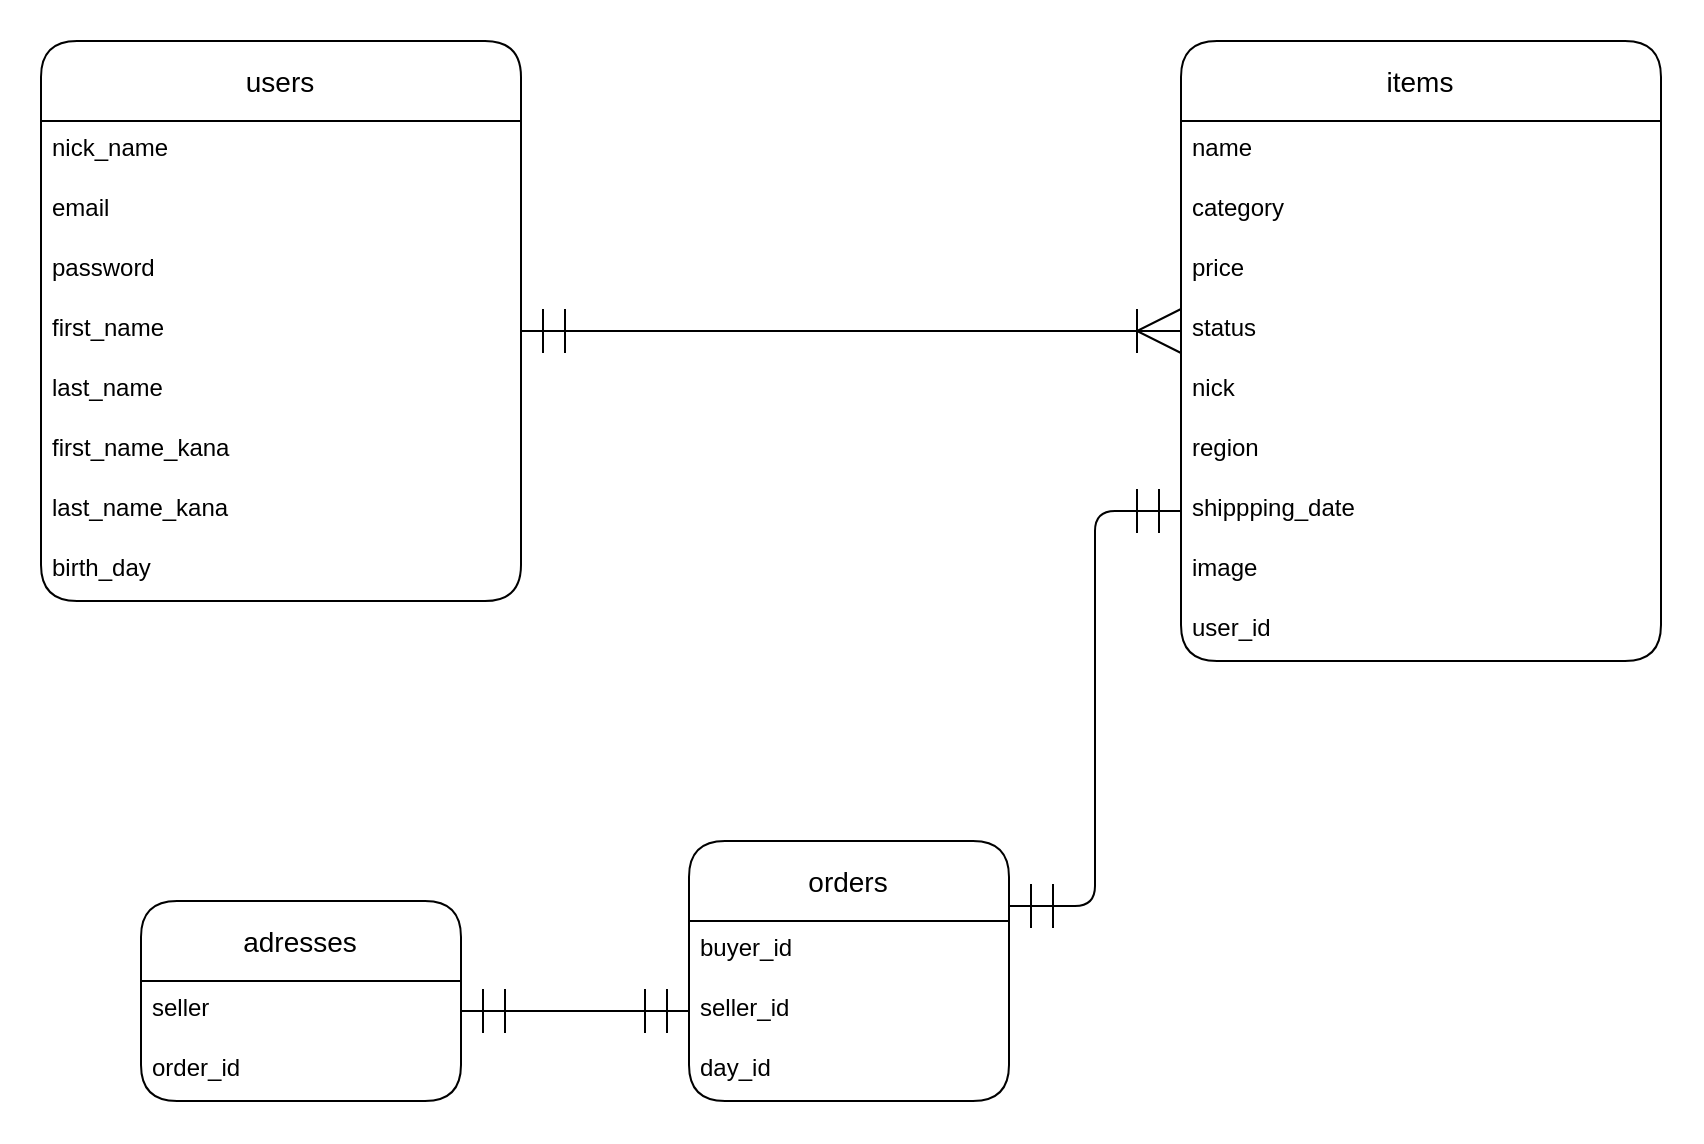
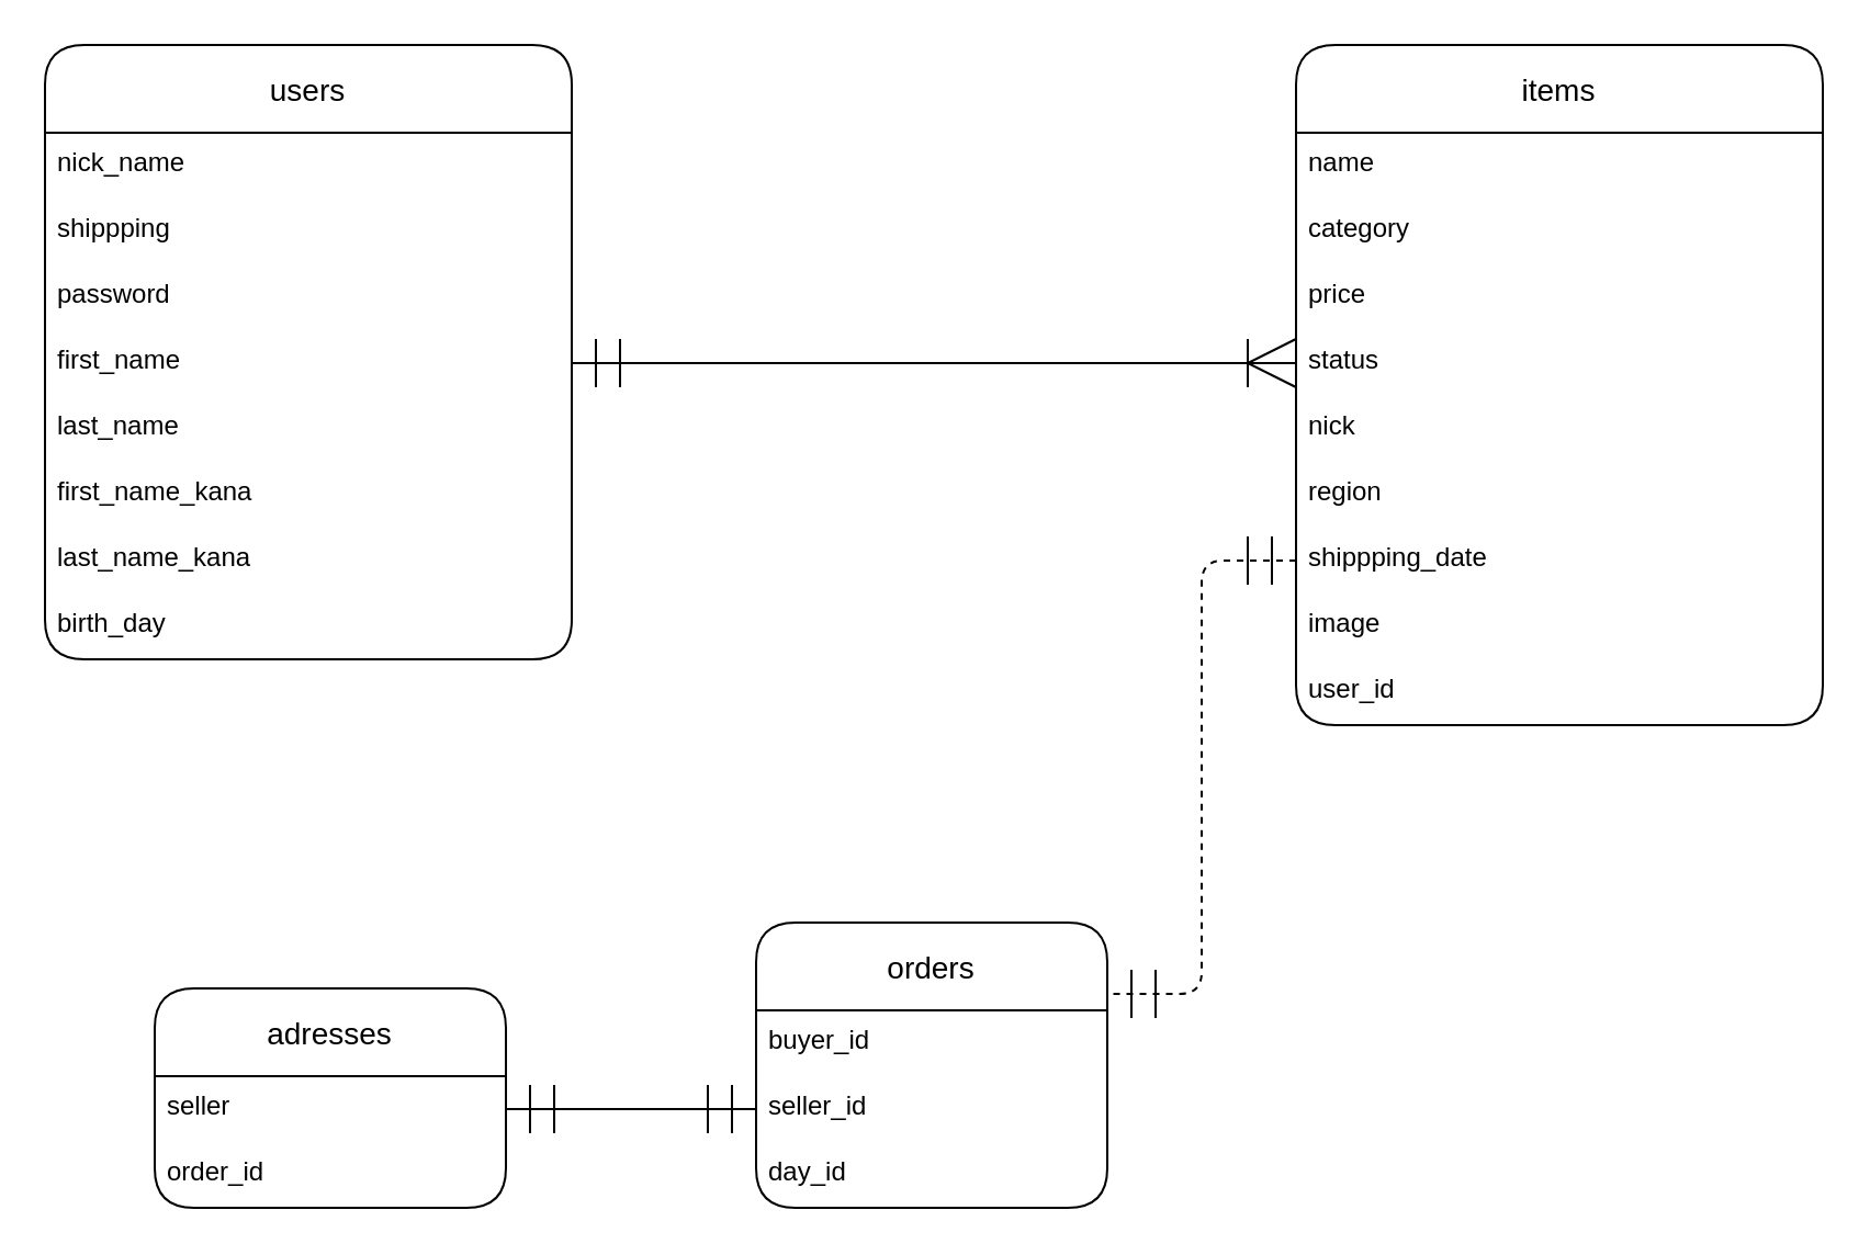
  <mxCell id="0" />
  <mxCell id="1" parent="0" />
  <mxCell id="2" value="users" style="swimlane;fontStyle=0;childLayout=stackLayout;horizontal=1;startSize=40;horizontalStack=0;resizeParent=1;resizeParentMax=0;resizeLast=0;collapsible=1;marginBottom=0;align=center;fontSize=14;rounded=1;" vertex="1" parent="1"><mxGeometry x="20" y="20" width="240" height="280" as="geometry" /></mxCell>
  <mxCell id="3" value="nick_name" style="text;strokeColor=none;fillColor=none;spacingLeft=4;spacingRight=4;overflow=hidden;rotatable=0;points=[[0,0.5],[1,0.5]];portConstraint=eastwest;fontSize=12;rounded=1;" vertex="1" parent="2"><mxGeometry y="40" width="240" height="30" as="geometry" /></mxCell>
- <mxCell id="4" value="email" style="text;strokeColor=none;fillColor=none;spacingLeft=4;spacingRight=4;overflow=hidden;rotatable=0;points=[[0,0.5],[1,0.5]];portConstraint=eastwest;fontSize=12;rounded=1;" vertex="1" parent="2"><mxGeometry y="70" width="240" height="30" as="geometry" /></mxCell>
+ <mxCell id="4" value="shippping" style="text;strokeColor=none;fillColor=none;spacingLeft=4;spacingRight=4;overflow=hidden;rotatable=0;points=[[0,0.5],[1,0.5]];portConstraint=eastwest;fontSize=12;rounded=1;" vertex="1" parent="2"><mxGeometry y="70" width="240" height="30" as="geometry" /></mxCell>
  <mxCell id="5" value="password" style="text;strokeColor=none;fillColor=none;spacingLeft=4;spacingRight=4;overflow=hidden;rotatable=0;points=[[0,0.5],[1,0.5]];portConstraint=eastwest;fontSize=12;rounded=1;" vertex="1" parent="2"><mxGeometry y="100" width="240" height="30" as="geometry" /></mxCell>
  <mxCell id="6" value="first_name" style="text;strokeColor=none;fillColor=none;spacingLeft=4;spacingRight=4;overflow=hidden;rotatable=0;points=[[0,0.5],[1,0.5]];portConstraint=eastwest;fontSize=12;rounded=1;" vertex="1" parent="2"><mxGeometry y="130" width="240" height="30" as="geometry" /></mxCell>
  <mxCell id="7" value="last_name" style="text;strokeColor=none;fillColor=none;spacingLeft=4;spacingRight=4;overflow=hidden;rotatable=0;points=[[0,0.5],[1,0.5]];portConstraint=eastwest;fontSize=12;rounded=1;" vertex="1" parent="2"><mxGeometry y="160" width="240" height="30" as="geometry" /></mxCell>
  <mxCell id="8" value="first_name_kana" style="text;strokeColor=none;fillColor=none;spacingLeft=4;spacingRight=4;overflow=hidden;rotatable=0;points=[[0,0.5],[1,0.5]];portConstraint=eastwest;fontSize=12;rounded=1;" vertex="1" parent="2"><mxGeometry y="190" width="240" height="30" as="geometry" /></mxCell>
  <mxCell id="9" value="last_name_kana" style="text;strokeColor=none;fillColor=none;spacingLeft=4;spacingRight=4;overflow=hidden;rotatable=0;points=[[0,0.5],[1,0.5]];portConstraint=eastwest;fontSize=12;rounded=1;" vertex="1" parent="2"><mxGeometry y="220" width="240" height="30" as="geometry" /></mxCell>
  <mxCell id="10" value="birth_day" style="text;strokeColor=none;fillColor=none;spacingLeft=4;spacingRight=4;overflow=hidden;rotatable=0;points=[[0,0.5],[1,0.5]];portConstraint=eastwest;fontSize=12;rounded=1;" vertex="1" parent="2"><mxGeometry y="250" width="240" height="30" as="geometry" /></mxCell>
  <mxCell id="11" value="items" style="swimlane;fontStyle=0;childLayout=stackLayout;horizontal=1;startSize=40;horizontalStack=0;resizeParent=1;resizeParentMax=0;resizeLast=0;collapsible=1;marginBottom=0;align=center;fontSize=14;rounded=1;" vertex="1" parent="1"><mxGeometry x="590" y="20" width="240" height="310" as="geometry" /></mxCell>
  <mxCell id="12" value="name" style="text;strokeColor=none;fillColor=none;spacingLeft=4;spacingRight=4;overflow=hidden;rotatable=0;points=[[0,0.5],[1,0.5]];portConstraint=eastwest;fontSize=12;rounded=1;" vertex="1" parent="11"><mxGeometry y="40" width="240" height="30" as="geometry" /></mxCell>
  <mxCell id="13" value="category" style="text;strokeColor=none;fillColor=none;spacingLeft=4;spacingRight=4;overflow=hidden;rotatable=0;points=[[0,0.5],[1,0.5]];portConstraint=eastwest;fontSize=12;rounded=1;" vertex="1" parent="11"><mxGeometry y="70" width="240" height="30" as="geometry" /></mxCell>
  <mxCell id="14" value="price" style="text;strokeColor=none;fillColor=none;spacingLeft=4;spacingRight=4;overflow=hidden;rotatable=0;points=[[0,0.5],[1,0.5]];portConstraint=eastwest;fontSize=12;rounded=1;" vertex="1" parent="11"><mxGeometry y="100" width="240" height="30" as="geometry" /></mxCell>
  <mxCell id="15" value="status" style="text;strokeColor=none;fillColor=none;spacingLeft=4;spacingRight=4;overflow=hidden;rotatable=0;points=[[0,0.5],[1,0.5]];portConstraint=eastwest;fontSize=12;rounded=1;" vertex="1" parent="11"><mxGeometry y="130" width="240" height="30" as="geometry" /></mxCell>
  <mxCell id="16" value="nick" style="text;strokeColor=none;fillColor=none;spacingLeft=4;spacingRight=4;overflow=hidden;rotatable=0;points=[[0,0.5],[1,0.5]];portConstraint=eastwest;fontSize=12;rounded=1;" vertex="1" parent="11"><mxGeometry y="160" width="240" height="30" as="geometry" /></mxCell>
  <mxCell id="17" value="region" style="text;strokeColor=none;fillColor=none;spacingLeft=4;spacingRight=4;overflow=hidden;rotatable=0;points=[[0,0.5],[1,0.5]];portConstraint=eastwest;fontSize=12;rounded=1;" vertex="1" parent="11"><mxGeometry y="190" width="240" height="30" as="geometry" /></mxCell>
  <mxCell id="18" value="shippping_date" style="text;strokeColor=none;fillColor=none;spacingLeft=4;spacingRight=4;overflow=hidden;rotatable=0;points=[[0,0.5],[1,0.5]];portConstraint=eastwest;fontSize=12;rounded=1;" vertex="1" parent="11"><mxGeometry y="220" width="240" height="30" as="geometry" /></mxCell>
  <mxCell id="19" value="image" style="text;strokeColor=none;fillColor=none;spacingLeft=4;spacingRight=4;overflow=hidden;rotatable=0;points=[[0,0.5],[1,0.5]];portConstraint=eastwest;fontSize=12;rounded=1;" vertex="1" parent="11"><mxGeometry y="250" width="240" height="30" as="geometry" /></mxCell>
  <mxCell id="20" value="user_id" style="text;strokeColor=none;fillColor=none;spacingLeft=4;spacingRight=4;overflow=hidden;rotatable=0;points=[[0,0.5],[1,0.5]];portConstraint=eastwest;fontSize=12;rounded=1;" vertex="1" parent="11"><mxGeometry y="280" width="240" height="30" as="geometry" /></mxCell>
  <mxCell id="21" style="edgeStyle=orthogonalEdgeStyle;orthogonalLoop=1;jettySize=auto;html=1;exitX=1;exitY=0.5;exitDx=0;exitDy=0;entryX=0;entryY=0.5;entryDx=0;entryDy=0;startArrow=ERmandOne;startFill=0;endArrow=ERoneToMany;endFill=0;endSize=20;targetPerimeterSpacing=0;startSize=20;" edge="1" parent="1" source="6" target="15"><mxGeometry relative="1" as="geometry" /></mxCell>
  <mxCell id="22" value="adresses" style="swimlane;fontStyle=0;childLayout=stackLayout;horizontal=1;startSize=40;horizontalStack=0;resizeParent=1;resizeParentMax=0;resizeLast=0;collapsible=1;marginBottom=0;align=center;fontSize=14;rounded=1;" vertex="1" parent="1"><mxGeometry x="70" y="450" width="160" height="100" as="geometry" /></mxCell>
  <mxCell id="23" value="seller" style="text;strokeColor=none;fillColor=none;spacingLeft=4;spacingRight=4;overflow=hidden;rotatable=0;points=[[0,0.5],[1,0.5]];portConstraint=eastwest;fontSize=12;rounded=1;" vertex="1" parent="22"><mxGeometry y="40" width="160" height="30" as="geometry" /></mxCell>
  <mxCell id="24" value="order_id" style="text;strokeColor=none;fillColor=none;spacingLeft=4;spacingRight=4;overflow=hidden;rotatable=0;points=[[0,0.5],[1,0.5]];portConstraint=eastwest;fontSize=12;rounded=1;" vertex="1" parent="22"><mxGeometry y="70" width="160" height="30" as="geometry" /></mxCell>
- <mxCell id="25" style="edgeStyle=orthogonalEdgeStyle;orthogonalLoop=1;jettySize=auto;html=1;exitX=0;exitY=0.5;exitDx=0;exitDy=0;entryX=1;entryY=0.25;entryDx=0;entryDy=0;startArrow=ERmandOne;startFill=0;startSize=20;endArrow=ERmandOne;endFill=0;endSize=20;" edge="1" parent="1" source="18" target="27"><mxGeometry relative="1" as="geometry" /></mxCell>
+ <mxCell id="25" style="edgeStyle=orthogonalEdgeStyle;orthogonalLoop=1;jettySize=auto;html=1;exitX=0;exitY=0.5;exitDx=0;exitDy=0;entryX=1;entryY=0.25;entryDx=0;entryDy=0;startArrow=ERmandOne;startFill=0;startSize=20;endArrow=ERmandOne;endFill=0;endSize=20;dashed=1;" edge="1" parent="1" source="18" target="27"><mxGeometry relative="1" as="geometry" /></mxCell>
  <mxCell id="26" style="edgeStyle=orthogonalEdgeStyle;orthogonalLoop=1;jettySize=auto;html=1;exitX=1;exitY=0.5;exitDx=0;exitDy=0;entryX=0;entryY=0.5;entryDx=0;entryDy=0;startArrow=ERmandOne;startFill=0;startSize=20;endArrow=ERmandOne;endFill=0;endSize=20;" edge="1" parent="1" source="23" target="29"><mxGeometry relative="1" as="geometry" /></mxCell>
  <mxCell id="27" value="orders" style="swimlane;fontStyle=0;childLayout=stackLayout;horizontal=1;startSize=40;horizontalStack=0;resizeParent=1;resizeParentMax=0;resizeLast=0;collapsible=1;marginBottom=0;align=center;fontSize=14;rounded=1;" vertex="1" parent="1"><mxGeometry x="344" y="420" width="160" height="130" as="geometry" /></mxCell>
  <mxCell id="28" value="buyer_id" style="text;strokeColor=none;fillColor=none;spacingLeft=4;spacingRight=4;overflow=hidden;rotatable=0;points=[[0,0.5],[1,0.5]];portConstraint=eastwest;fontSize=12;rounded=1;" vertex="1" parent="27"><mxGeometry y="40" width="160" height="30" as="geometry" /></mxCell>
  <mxCell id="29" value="seller_id" style="text;strokeColor=none;fillColor=none;spacingLeft=4;spacingRight=4;overflow=hidden;rotatable=0;points=[[0,0.5],[1,0.5]];portConstraint=eastwest;fontSize=12;rounded=1;" vertex="1" parent="27"><mxGeometry y="70" width="160" height="30" as="geometry" /></mxCell>
  <mxCell id="30" value="day_id" style="text;strokeColor=none;fillColor=none;spacingLeft=4;spacingRight=4;overflow=hidden;rotatable=0;points=[[0,0.5],[1,0.5]];portConstraint=eastwest;fontSize=12;rounded=1;" vertex="1" parent="27"><mxGeometry y="100" width="160" height="30" as="geometry" /></mxCell>
